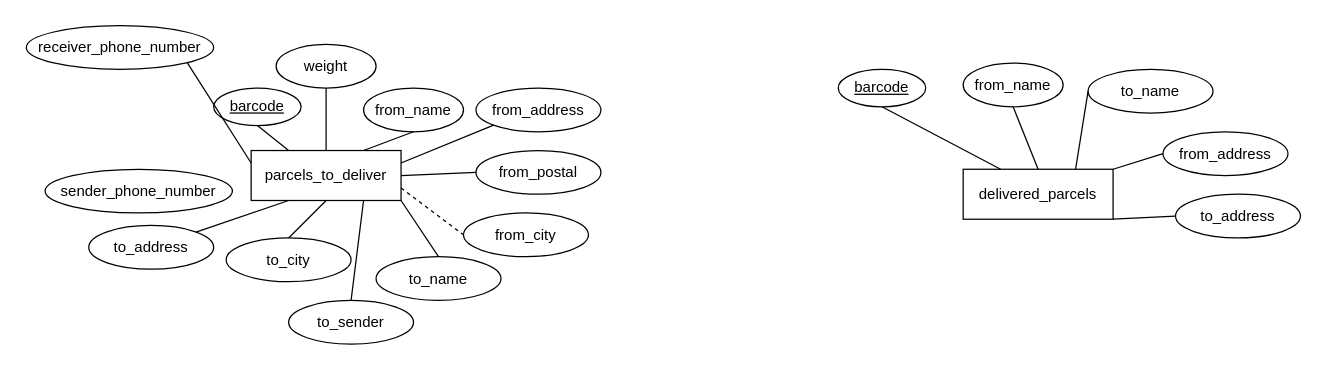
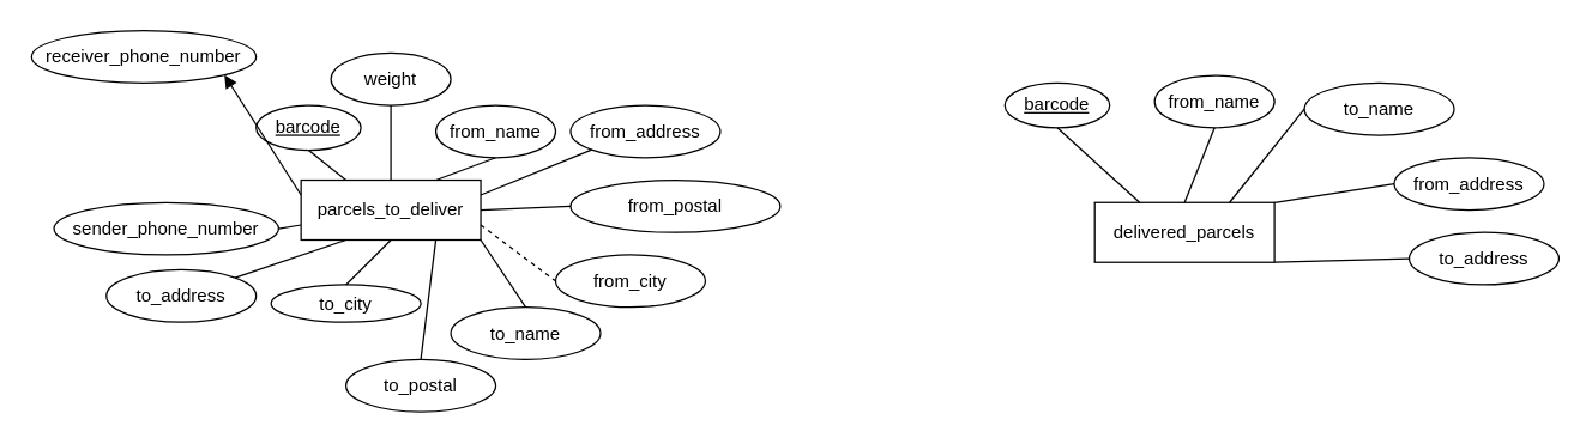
  <mxCell id="0" />
  <mxCell id="1" parent="0" />
  <mxCell id="2" value="parcels_to_deliver" style="rounded=0;whiteSpace=wrap;html=1;" vertex="1" parent="1"><mxGeometry x="200" y="120" width="120" height="40" as="geometry" /></mxCell>
  <mxCell id="3" value="&lt;u&gt;barcode&lt;/u&gt;" style="ellipse;whiteSpace=wrap;html=1;" vertex="1" parent="1"><mxGeometry x="170" y="70" width="70" height="30" as="geometry" /></mxCell>
  <mxCell id="4" value="" style="endArrow=none;html=1;rounded=0;entryX=0.5;entryY=1;entryDx=0;entryDy=0;exitX=0.25;exitY=0;exitDx=0;exitDy=0;" edge="1" parent="1" source="2" target="3"><mxGeometry width="50" height="50" relative="1" as="geometry"><mxPoint x="220" y="110" as="sourcePoint" /><mxPoint x="270" y="60" as="targetPoint" /></mxGeometry></mxCell>
  <mxCell id="5" value="weight" style="ellipse;whiteSpace=wrap;html=1;" vertex="1" parent="1"><mxGeometry x="220" y="35" width="80" height="35" as="geometry" /></mxCell>
  <mxCell id="6" value="" style="endArrow=none;html=1;rounded=0;entryX=0.5;entryY=1;entryDx=0;entryDy=0;exitX=0.5;exitY=0;exitDx=0;exitDy=0;" edge="1" parent="1" source="2" target="5"><mxGeometry width="50" height="50" relative="1" as="geometry"><mxPoint x="430" y="120" as="sourcePoint" /><mxPoint x="480" y="70" as="targetPoint" /></mxGeometry></mxCell>
  <mxCell id="7" value="from_name" style="ellipse;whiteSpace=wrap;html=1;" vertex="1" parent="1"><mxGeometry x="290" y="70" width="80" height="35" as="geometry" /></mxCell>
  <mxCell id="8" value="" style="endArrow=none;html=1;rounded=0;entryX=0.5;entryY=1;entryDx=0;entryDy=0;exitX=0.75;exitY=0;exitDx=0;exitDy=0;" edge="1" parent="1" source="2" target="7"><mxGeometry width="50" height="50" relative="1" as="geometry"><mxPoint x="300" y="135" as="sourcePoint" /><mxPoint x="300" y="70" as="targetPoint" /></mxGeometry></mxCell>
  <mxCell id="9" value="from_address" style="ellipse;whiteSpace=wrap;html=1;" vertex="1" parent="1"><mxGeometry x="380" y="70" width="100" height="35" as="geometry" /></mxCell>
  <mxCell id="10" value="" style="endArrow=none;html=1;rounded=0;entryX=0;entryY=1;entryDx=0;entryDy=0;exitX=1;exitY=0.25;exitDx=0;exitDy=0;" edge="1" parent="1" source="2" target="9"><mxGeometry width="50" height="50" relative="1" as="geometry"><mxPoint x="300" y="130" as="sourcePoint" /><mxPoint x="360" y="80" as="targetPoint" /></mxGeometry></mxCell>
- <mxCell id="11" value="from_postal" style="ellipse;whiteSpace=wrap;html=1;" vertex="1" parent="1"><mxGeometry x="380" y="120" width="100" height="35" as="geometry" /></mxCell>
+ <mxCell id="11" value="from_postal" style="ellipse;whiteSpace=wrap;html=1;" vertex="1" parent="1"><mxGeometry x="380" y="120" width="140" height="35" as="geometry" /></mxCell>
  <mxCell id="12" value="from_city" style="ellipse;whiteSpace=wrap;html=1;" vertex="1" parent="1"><mxGeometry x="370" y="170" width="100" height="35" as="geometry" /></mxCell>
  <mxCell id="13" value="to_name" style="ellipse;whiteSpace=wrap;html=1;" vertex="1" parent="1"><mxGeometry x="300" y="205" width="100" height="35" as="geometry" /></mxCell>
  <mxCell id="14" value="to_address" style="ellipse;whiteSpace=wrap;html=1;" vertex="1" parent="1"><mxGeometry x="70" y="180" width="100" height="35" as="geometry" /></mxCell>
- <mxCell id="15" value="to_sender" style="ellipse;whiteSpace=wrap;html=1;" vertex="1" parent="1"><mxGeometry x="230" y="240" width="100" height="35" as="geometry" /></mxCell>
- <mxCell id="16" value="to_city" style="ellipse;whiteSpace=wrap;html=1;" vertex="1" parent="1"><mxGeometry x="180" y="190" width="100" height="35" as="geometry" /></mxCell>
+ <mxCell id="15" value="to_postal" style="ellipse;whiteSpace=wrap;html=1;" vertex="1" parent="1"><mxGeometry x="230" y="240" width="100" height="35" as="geometry" /></mxCell>
+ <mxCell id="16" value="to_city" style="ellipse;whiteSpace=wrap;html=1;" vertex="1" parent="1"><mxGeometry x="180" y="190" width="100" height="25" as="geometry" /></mxCell>
  <mxCell id="17" value="sender_phone_number" style="ellipse;whiteSpace=wrap;html=1;" vertex="1" parent="1"><mxGeometry x="35" y="135" width="150" height="35" as="geometry" /></mxCell>
  <mxCell id="18" value="receiver_phone_number" style="ellipse;whiteSpace=wrap;html=1;" vertex="1" parent="1"><mxGeometry x="20" y="20" width="150" height="35" as="geometry" /></mxCell>
- <mxCell id="19" value="" style="endArrow=none;html=1;rounded=0;entryX=1;entryY=1;entryDx=0;entryDy=0;exitX=0;exitY=0.25;exitDx=0;exitDy=0;" edge="1" parent="1" source="2" target="18"><mxGeometry width="50" height="50" relative="1" as="geometry"><mxPoint x="240" y="130" as="sourcePoint" /><mxPoint x="185" y="80" as="targetPoint" /></mxGeometry></mxCell>
+ <mxCell id="19" value="" style="endArrow=block;html=1;rounded=0;entryX=1;entryY=1;entryDx=0;entryDy=0;exitX=0;exitY=0.25;exitDx=0;exitDy=0;" edge="1" parent="1" source="2" target="18"><mxGeometry width="50" height="50" relative="1" as="geometry"><mxPoint x="240" y="130" as="sourcePoint" /><mxPoint x="185" y="80" as="targetPoint" /></mxGeometry></mxCell>
+ <mxCell id="20" value="" style="endArrow=none;html=1;rounded=0;entryX=1;entryY=0.5;entryDx=0;entryDy=0;exitX=0;exitY=0.75;exitDx=0;exitDy=0;" edge="1" parent="1" source="2" target="17"><mxGeometry width="50" height="50" relative="1" as="geometry"><mxPoint x="210" y="140" as="sourcePoint" /><mxPoint x="149" y="125" as="targetPoint" /></mxGeometry></mxCell>
  <mxCell id="21" value="" style="endArrow=none;html=1;rounded=0;entryX=1;entryY=0;entryDx=0;entryDy=0;exitX=0.25;exitY=1;exitDx=0;exitDy=0;" edge="1" parent="1" source="2" target="14"><mxGeometry width="50" height="50" relative="1" as="geometry"><mxPoint x="210" y="160" as="sourcePoint" /><mxPoint x="180" y="163" as="targetPoint" /></mxGeometry></mxCell>
  <mxCell id="22" value="" style="endArrow=none;html=1;rounded=0;entryX=0.5;entryY=0;entryDx=0;entryDy=0;exitX=0.5;exitY=1;exitDx=0;exitDy=0;" edge="1" parent="1" source="2" target="16"><mxGeometry width="50" height="50" relative="1" as="geometry"><mxPoint x="240" y="170" as="sourcePoint" /><mxPoint x="165" y="195" as="targetPoint" /></mxGeometry></mxCell>
  <mxCell id="23" value="" style="endArrow=none;html=1;rounded=0;entryX=0.5;entryY=0;entryDx=0;entryDy=0;exitX=0.75;exitY=1;exitDx=0;exitDy=0;" edge="1" parent="1" source="2" target="15"><mxGeometry width="50" height="50" relative="1" as="geometry"><mxPoint x="270" y="170" as="sourcePoint" /><mxPoint x="170" y="230" as="targetPoint" /></mxGeometry></mxCell>
  <mxCell id="24" value="" style="endArrow=none;html=1;rounded=0;entryX=0.5;entryY=0;entryDx=0;entryDy=0;exitX=1;exitY=1;exitDx=0;exitDy=0;" edge="1" parent="1" source="2" target="13"><mxGeometry width="50" height="50" relative="1" as="geometry"><mxPoint x="300" y="170" as="sourcePoint" /><mxPoint x="280" y="250" as="targetPoint" /></mxGeometry></mxCell>
  <mxCell id="25" value="" style="endArrow=none;html=1;rounded=0;entryX=0;entryY=0.5;entryDx=0;entryDy=0;exitX=1;exitY=0.75;exitDx=0;exitDy=0;dashed=1;" edge="1" parent="1" source="2" target="12"><mxGeometry width="50" height="50" relative="1" as="geometry"><mxPoint x="330" y="170" as="sourcePoint" /><mxPoint x="355" y="235" as="targetPoint" /></mxGeometry></mxCell>
  <mxCell id="26" value="" style="endArrow=none;html=1;rounded=0;entryX=1;entryY=0.5;entryDx=0;entryDy=0;exitX=0;exitY=0.5;exitDx=0;exitDy=0;" edge="1" parent="1" source="11" target="2"><mxGeometry width="50" height="50" relative="1" as="geometry"><mxPoint x="330" y="160" as="sourcePoint" /><mxPoint x="380" y="198" as="targetPoint" /></mxGeometry></mxCell>
- <mxCell id="27" value="delivered_parcels" style="rounded=0;whiteSpace=wrap;html=1;" vertex="1" parent="1"><mxGeometry x="770" y="135" width="120" height="40" as="geometry" /></mxCell>
+ <mxCell id="27" value="delivered_parcels" style="rounded=0;whiteSpace=wrap;html=1;" vertex="1" parent="1"><mxGeometry x="730" y="135" width="120" height="40" as="geometry" /></mxCell>
  <mxCell id="28" value="&lt;u&gt;barcode&lt;/u&gt;" style="ellipse;whiteSpace=wrap;html=1;" vertex="1" parent="1"><mxGeometry x="670" y="55" width="70" height="30" as="geometry" /></mxCell>
  <mxCell id="29" value="" style="endArrow=none;html=1;rounded=0;entryX=0.5;entryY=1;entryDx=0;entryDy=0;exitX=0.25;exitY=0;exitDx=0;exitDy=0;" edge="1" parent="1" source="27" target="28"><mxGeometry width="50" height="50" relative="1" as="geometry"><mxPoint x="170" y="130" as="sourcePoint" /><mxPoint x="145" y="110" as="targetPoint" /></mxGeometry></mxCell>
  <mxCell id="30" value="from_name" style="ellipse;whiteSpace=wrap;html=1;" vertex="1" parent="1"><mxGeometry x="770" y="50" width="80" height="35" as="geometry" /></mxCell>
  <mxCell id="31" value="to_name" style="ellipse;whiteSpace=wrap;html=1;" vertex="1" parent="1"><mxGeometry x="870" y="55" width="100" height="35" as="geometry" /></mxCell>
  <mxCell id="32" value="from_address" style="ellipse;whiteSpace=wrap;html=1;" vertex="1" parent="1"><mxGeometry x="930" y="105" width="100" height="35" as="geometry" /></mxCell>
  <mxCell id="33" value="to_address" style="ellipse;whiteSpace=wrap;html=1;" vertex="1" parent="1"><mxGeometry x="940" y="155" width="100" height="35" as="geometry" /></mxCell>
  <mxCell id="34" value="" style="endArrow=none;html=1;rounded=0;entryX=0.5;entryY=1;entryDx=0;entryDy=0;exitX=0.5;exitY=0;exitDx=0;exitDy=0;" edge="1" parent="1" source="27" target="30"><mxGeometry width="50" height="50" relative="1" as="geometry"><mxPoint x="490" y="165" as="sourcePoint" /><mxPoint x="540" y="115" as="targetPoint" /></mxGeometry></mxCell>
  <mxCell id="35" value="" style="endArrow=none;html=1;rounded=0;entryX=0;entryY=0.5;entryDx=0;entryDy=0;exitX=0.75;exitY=0;exitDx=0;exitDy=0;" edge="1" parent="1" source="27" target="31"><mxGeometry width="50" height="50" relative="1" as="geometry"><mxPoint x="800" y="145" as="sourcePoint" /><mxPoint x="820" y="95" as="targetPoint" /></mxGeometry></mxCell>
  <mxCell id="36" value="" style="endArrow=none;html=1;rounded=0;entryX=0;entryY=0.5;entryDx=0;entryDy=0;exitX=1;exitY=0;exitDx=0;exitDy=0;" edge="1" parent="1" source="27" target="32"><mxGeometry width="50" height="50" relative="1" as="geometry"><mxPoint x="830" y="145" as="sourcePoint" /><mxPoint x="910" y="98" as="targetPoint" /></mxGeometry></mxCell>
  <mxCell id="37" value="" style="endArrow=none;html=1;rounded=0;entryX=0;entryY=0.5;entryDx=0;entryDy=0;exitX=1;exitY=1;exitDx=0;exitDy=0;" edge="1" parent="1" source="27" target="33"><mxGeometry width="50" height="50" relative="1" as="geometry"><mxPoint x="860" y="155" as="sourcePoint" /><mxPoint x="935" y="153" as="targetPoint" /></mxGeometry></mxCell>
